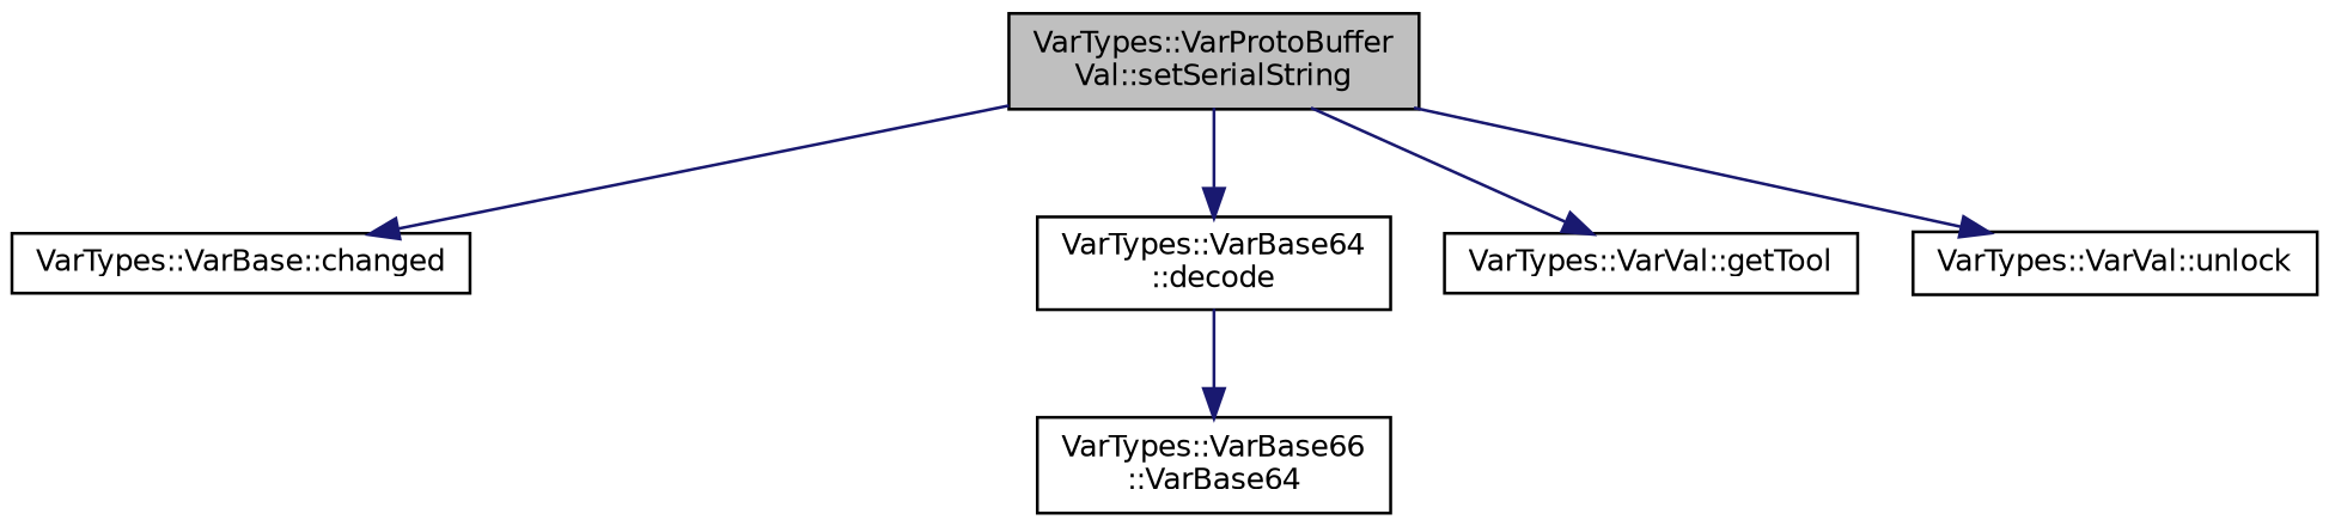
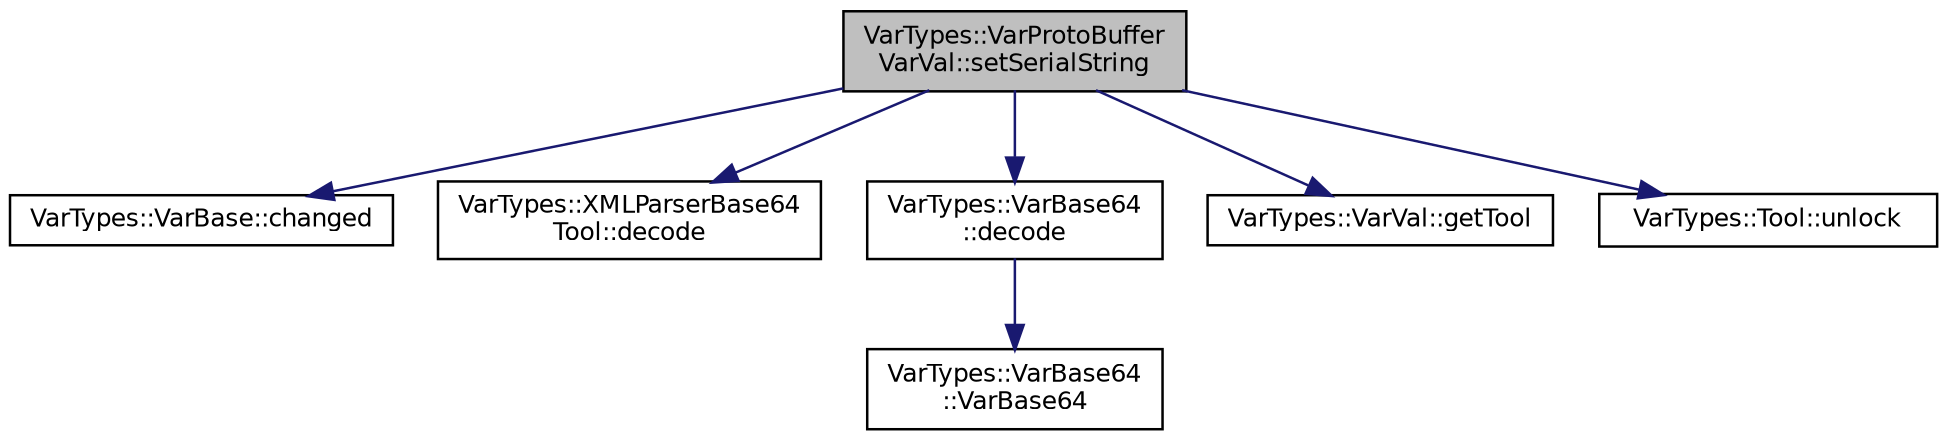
  digraph {
    rankdir=TB
    node [color=black fillcolor=white fontname=Helvetica fontsize=10 shape=record style=filled]
    edge [color=midnightblue fontname=Helvetica fontsize=10 labelfontname=Helvetica labelfontsize=10 style=solid]
-   n1 [fillcolor=grey75 fontcolor=black height=0.2 label="VarTypes::VarProtoBuffer\lVal::setSerialString" width=0.4]
+   n1 [fillcolor=grey75 fontcolor=black height=0.2 label="VarTypes::VarProtoBuffer\lVarVal::setSerialString" width=0.4]
    n2 [height=0.2 label="VarTypes::VarBase::changed" width=0.4]
+   n3 [height=0.2 label="VarTypes::XMLParserBase64\lTool::decode" width=0.4]
    n4 [height=0.2 label="VarTypes::VarBase64\l::decode" width=0.4]
    n5 [height=0.2 label="VarTypes::VarVal::getTool" width=0.4]
-   n6 [height=0.2 label="VarTypes::VarVal::unlock" width=0.4]
-   n7 [height=0.2 label="VarTypes::VarBase66\l::VarBase64" width=0.4]
+   n6 [height=0.2 label="VarTypes::Tool::unlock" width=0.4]
+   n7 [height=0.2 label="VarTypes::VarBase64\l::VarBase64" width=0.4]
    n1 -> n2
+   n1 -> n3
    n1 -> n4
    n1 -> n5
    n1 -> n6
    n4 -> n7
  }
